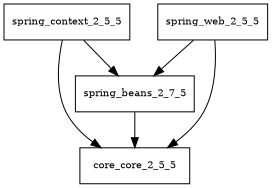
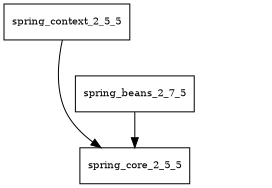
  digraph {
    node [fontsize=10.0 shape=box]
    n1 [label=spring_beans_2_7_5]
-   spring_core_2_5_5 [label=core_core_2_5_5]
+   spring_core_2_5_5
    spring_context_2_5_5
-   spring_web_2_5_5
    n1 -> spring_core_2_5_5
-   spring_context_2_5_5 -> n1
    spring_context_2_5_5 -> spring_core_2_5_5
-   spring_web_2_5_5 -> n1
-   spring_web_2_5_5 -> spring_core_2_5_5
  }
